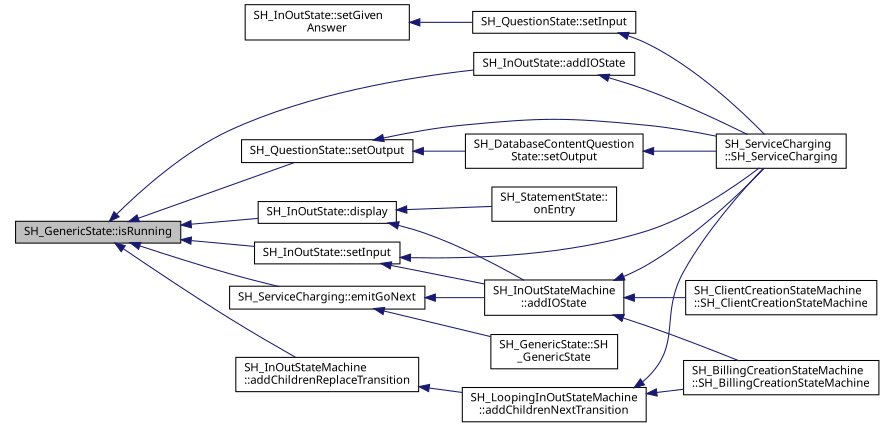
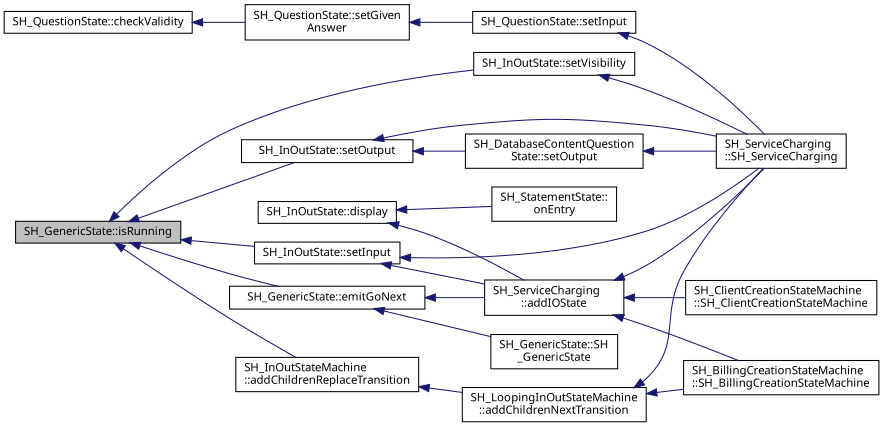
  digraph {
    rankdir=LR
    node [color=black fontname=Verdana fontsize=11 shape=record]
    edge [color=midnightblue dir=back fontname=Verdana fontsize=11 labelfontname=Verdana labelfontsize=11 style=solid]
    n1 [fillcolor=grey75 fontcolor=black height=0.2 label="SH_GenericState::isRunning" style=filled width=0.4]
    n2 [height=0.2 label="SH_InOutStateMachine\l::addChildrenReplaceTransition" width=0.4]
    n3 [height=0.2 label="SH_InOutState::display" width=0.4]
-   n4 [height=0.2 label="SH_ServiceCharging::emitGoNext" width=0.4]
+   n4 [height=0.2 label="SH_GenericState::emitGoNext" width=0.4]
    n5 [height=0.2 label="SH_InOutState::setInput" width=0.4]
-   n6 [height=0.2 label="SH_QuestionState::setOutput" width=0.4]
-   n7 [height=0.2 label="SH_InOutState::addIOState" width=0.4]
+   n6 [height=0.2 label="SH_InOutState::setOutput" width=0.4]
+   n7 [height=0.2 label="SH_InOutState::setVisibility" width=0.4]
    n8 [height=0.2 label="SH_LoopingInOutStateMachine\l::addChildrenNextTransition" width=0.4]
-   n9 [height=0.2 label="SH_InOutStateMachine\l::addIOState" width=0.4]
+   n9 [height=0.2 label="SH_ServiceCharging\l::addIOState" width=0.4]
    n10 [height=0.2 label="SH_StatementState::\lonEntry" width=0.4]
    n11 [height=0.2 label="SH_GenericState::SH\l_GenericState" width=0.4]
    n12 [height=0.2 label="SH_ServiceCharging\l::SH_ServiceCharging" width=0.4]
    n13 [height=0.2 label="SH_DatabaseContentQuestion\lState::setOutput" width=0.4]
    n14 [height=0.2 label="SH_BillingCreationStateMachine\l::SH_BillingCreationStateMachine" width=0.4]
    n15 [height=0.2 label="SH_ClientCreationStateMachine\l::SH_ClientCreationStateMachine" width=0.4]
-   n17 [height=0.2 label="SH_InOutState::setGiven\lAnswer" width=0.4]
+   n16 [height=0.2 label="SH_QuestionState::checkValidity" width=0.4]
+   n17 [height=0.2 label="SH_QuestionState::setGiven\lAnswer" width=0.4]
    n18 [height=0.2 label="SH_QuestionState::setInput" width=0.4]
    n1 -> n2
-   n1 -> n3
    n1 -> n4
    n1 -> n5
    n1 -> n6
    n1 -> n7
    n2 -> n8
    n3 -> n9
    n3 -> n10
    n4 -> n9
    n4 -> n11
    n5 -> n9
    n5 -> n12
    n6 -> n12
    n6 -> n13
    n7 -> n12
    n8 -> n12
    n8 -> n14
    n9 -> n12
    n9 -> n14
    n9 -> n15
    n13 -> n12
+   n16 -> n17
    n17 -> n18
    n18 -> n12
  }
